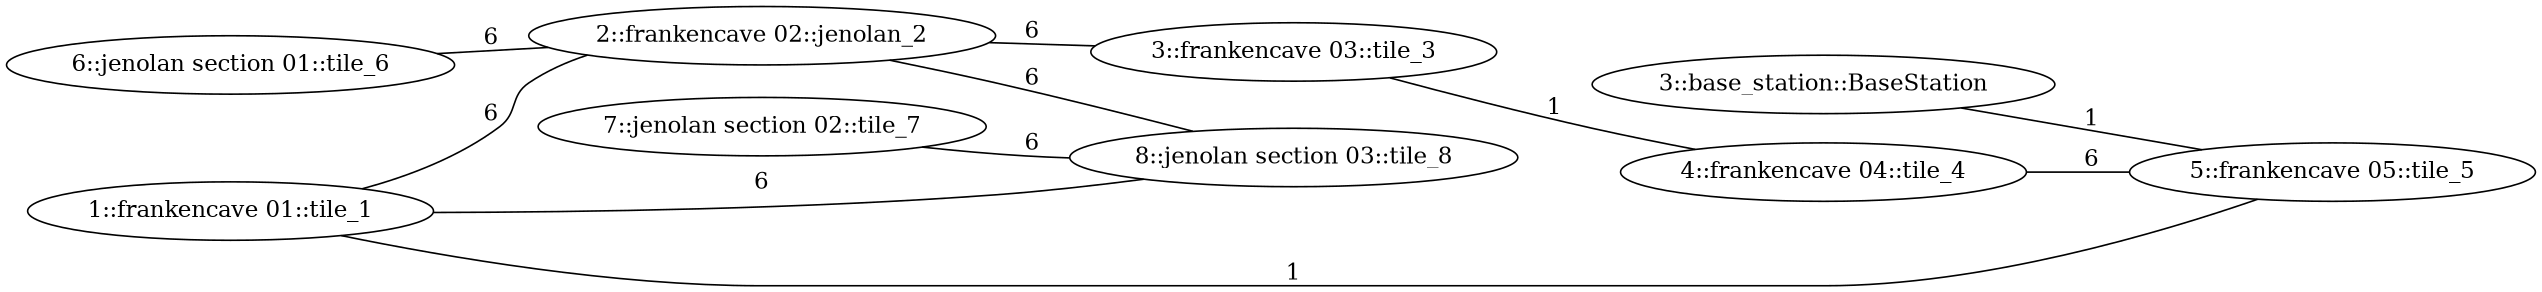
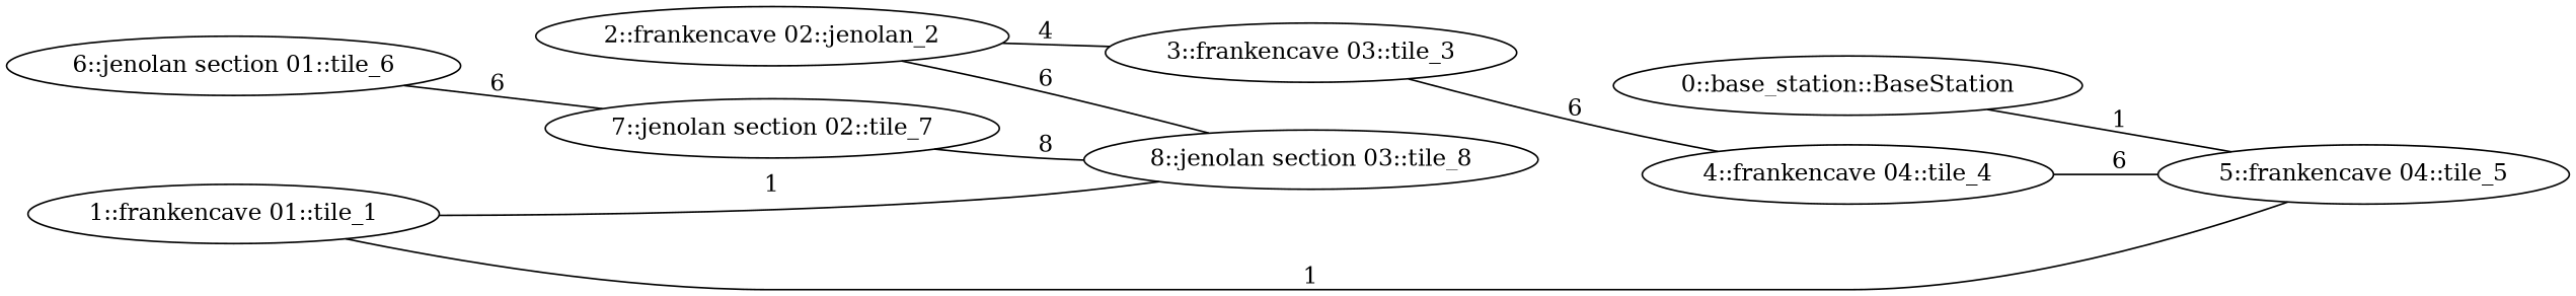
  graph {
    rankdir=LR
-   n1 [label="3::base_station::BaseStation"]
-   n2 [label="5::frankencave 05::tile_5"]
+   n1 [label="0::base_station::BaseStation"]
+   n2 [label="5::frankencave 04::tile_5"]
    n3 [label="1::frankencave 01::tile_1"]
    n4 [label="2::frankencave 02::jenolan_2"]
    n5 [label="8::jenolan section 03::tile_8"]
    n6 [label="3::frankencave 03::tile_3"]
    n7 [label="4::frankencave 04::tile_4"]
    n8 [label="6::jenolan section 01::tile_6"]
    n9 [label="7::jenolan section 02::tile_7"]
    n1 -- n2 [label=1]
    n3 -- n2 [label=1]
-   n3 -- n4 [label=6]
-   n3 -- n5 [label=6]
+   n3 -- n5 [label=1]
    n4 -- n5 [label=6]
-   n4 -- n6 [label=6]
-   n6 -- n7 [label=1]
+   n4 -- n6 [label=4]
+   n6 -- n7 [label=6]
    n7 -- n2 [label=6]
-   n8 -- n4 [label=6]
-   n9 -- n5 [label=6]
+   n8 -- n9 [label=6]
+   n9 -- n5 [label=8]
  }
